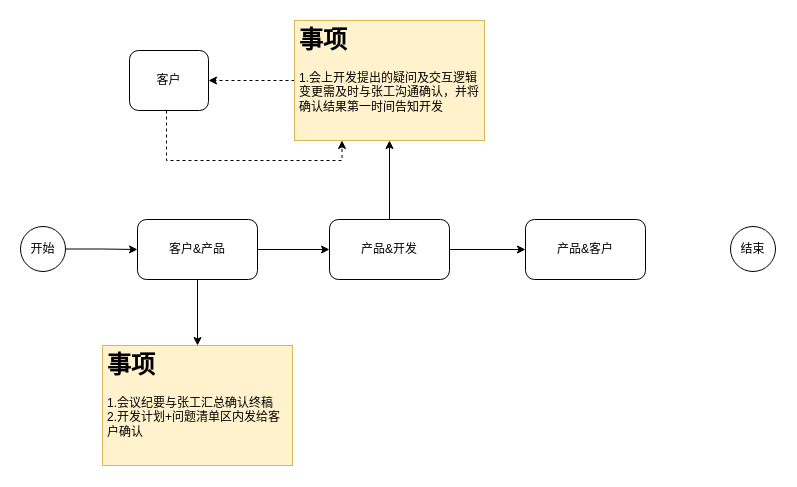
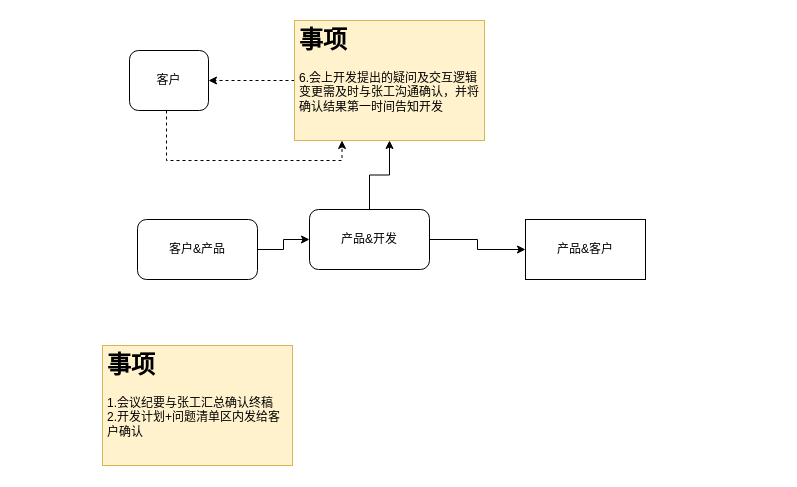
  <mxCell id="0" />
  <mxCell id="1" parent="0" />
- <mxCell id="2" style="edgeStyle=orthogonalEdgeStyle;rounded=0;orthogonalLoop=1;jettySize=auto;html=1;entryX=0;entryY=0.5;entryDx=0;entryDy=0;" edge="1" parent="1" source="3" target="7"><mxGeometry relative="1" as="geometry" /></mxCell>
- <mxCell id="3" value="开始" style="ellipse;whiteSpace=wrap;html=1;aspect=fixed;" vertex="1" parent="1"><mxGeometry x="20" y="226" width="45" height="45" as="geometry" /></mxCell>
- <mxCell id="4" value="结束" style="ellipse;whiteSpace=wrap;html=1;aspect=fixed;" vertex="1" parent="1"><mxGeometry x="730" y="226" width="45" height="45" as="geometry" /></mxCell>
  <mxCell id="5" style="edgeStyle=orthogonalEdgeStyle;rounded=0;orthogonalLoop=1;jettySize=auto;html=1;" edge="1" parent="1" source="7" target="10"><mxGeometry relative="1" as="geometry" /></mxCell>
- <mxCell id="6" value="" style="edgeStyle=orthogonalEdgeStyle;rounded=0;orthogonalLoop=1;jettySize=auto;html=1;entryX=0.5;entryY=0;entryDx=0;entryDy=0;" edge="1" parent="1" source="7" target="12"><mxGeometry relative="1" as="geometry"><mxPoint x="197" y="348" as="targetPoint" /></mxGeometry></mxCell>
  <mxCell id="7" value="客户&amp;amp;产品" style="rounded=1;whiteSpace=wrap;html=1;" vertex="1" parent="1"><mxGeometry x="137" y="219" width="120" height="60" as="geometry" /></mxCell>
  <mxCell id="8" style="edgeStyle=orthogonalEdgeStyle;rounded=0;orthogonalLoop=1;jettySize=auto;html=1;" edge="1" parent="1" source="10" target="11"><mxGeometry relative="1" as="geometry" /></mxCell>
  <mxCell id="9" style="edgeStyle=orthogonalEdgeStyle;rounded=0;orthogonalLoop=1;jettySize=auto;html=1;entryX=0.5;entryY=1;entryDx=0;entryDy=0;" edge="1" parent="1" source="10" target="14"><mxGeometry relative="1" as="geometry" /></mxCell>
- <mxCell id="10" value="产品&amp;amp;开发" style="rounded=1;whiteSpace=wrap;html=1;" vertex="1" parent="1"><mxGeometry x="329" y="219" width="120" height="60" as="geometry" /></mxCell>
- <mxCell id="11" value="产品&amp;amp;客户" style="rounded=1;whiteSpace=wrap;html=1;" vertex="1" parent="1"><mxGeometry x="525" y="219" width="120" height="60" as="geometry" /></mxCell>
+ <mxCell id="10" value="产品&amp;amp;开发" style="rounded=1;whiteSpace=wrap;html=1;" vertex="1" parent="1"><mxGeometry x="309" y="209" width="120" height="60" as="geometry" /></mxCell>
+ <mxCell id="11" value="产品&amp;amp;客户" style="whiteSpace=wrap;html=1;rounded=0;" vertex="1" parent="1"><mxGeometry x="525" y="219" width="120" height="60" as="geometry" /></mxCell>
  <mxCell id="12" value="&lt;h1&gt;事项&lt;/h1&gt;&lt;p&gt;1.会议纪要与张工汇总确认终稿&lt;br style=&quot;border-color: var(--border-color); text-align: center;&quot;&gt;&lt;span style=&quot;text-align: center;&quot;&gt;2.开发计划+问题清单区内发给客户确认&lt;/span&gt;&lt;br&gt;&lt;/p&gt;" style="text;html=1;strokeColor=#d6b656;fillColor=#fff2cc;spacing=5;spacingTop=-20;whiteSpace=wrap;overflow=hidden;rounded=0;" vertex="1" parent="1"><mxGeometry x="102" y="345" width="190" height="120" as="geometry" /></mxCell>
  <mxCell id="13" style="edgeStyle=orthogonalEdgeStyle;rounded=0;orthogonalLoop=1;jettySize=auto;html=1;entryX=1;entryY=0.5;entryDx=0;entryDy=0;dashed=1;" edge="1" parent="1" source="14" target="16"><mxGeometry relative="1" as="geometry" /></mxCell>
- <mxCell id="14" value="&lt;h1&gt;事项&lt;/h1&gt;&lt;div&gt;1.会上开发提出的疑问及交互逻辑变更需及时与张工沟通确认，并将确认结果第一时间告知开发&lt;/div&gt;&lt;p&gt;&lt;/p&gt;" style="text;html=1;strokeColor=#d6b656;fillColor=#fff2cc;spacing=5;spacingTop=-20;whiteSpace=wrap;overflow=hidden;rounded=0;" vertex="1" parent="1"><mxGeometry x="294" y="20" width="190" height="120" as="geometry" /></mxCell>
+ <mxCell id="14" value="&lt;h1&gt;事项&lt;/h1&gt;&lt;div&gt;6.会上开发提出的疑问及交互逻辑变更需及时与张工沟通确认，并将确认结果第一时间告知开发&lt;/div&gt;&lt;p&gt;&lt;/p&gt;" style="text;html=1;strokeColor=#d6b656;fillColor=#fff2cc;spacing=5;spacingTop=-20;whiteSpace=wrap;overflow=hidden;rounded=0;" vertex="1" parent="1"><mxGeometry x="294" y="20" width="190" height="120" as="geometry" /></mxCell>
  <mxCell id="15" style="edgeStyle=orthogonalEdgeStyle;rounded=0;orthogonalLoop=1;jettySize=auto;html=1;entryX=0.25;entryY=1;entryDx=0;entryDy=0;dashed=1;" edge="1" parent="1" source="16" target="14"><mxGeometry relative="1" as="geometry"><Array as="points"><mxPoint x="166" y="160" /><mxPoint x="342" y="160" /></Array></mxGeometry></mxCell>
  <mxCell id="16" value="客户" style="rounded=1;whiteSpace=wrap;html=1;" vertex="1" parent="1"><mxGeometry x="129" y="50" width="79" height="60" as="geometry" /></mxCell>
